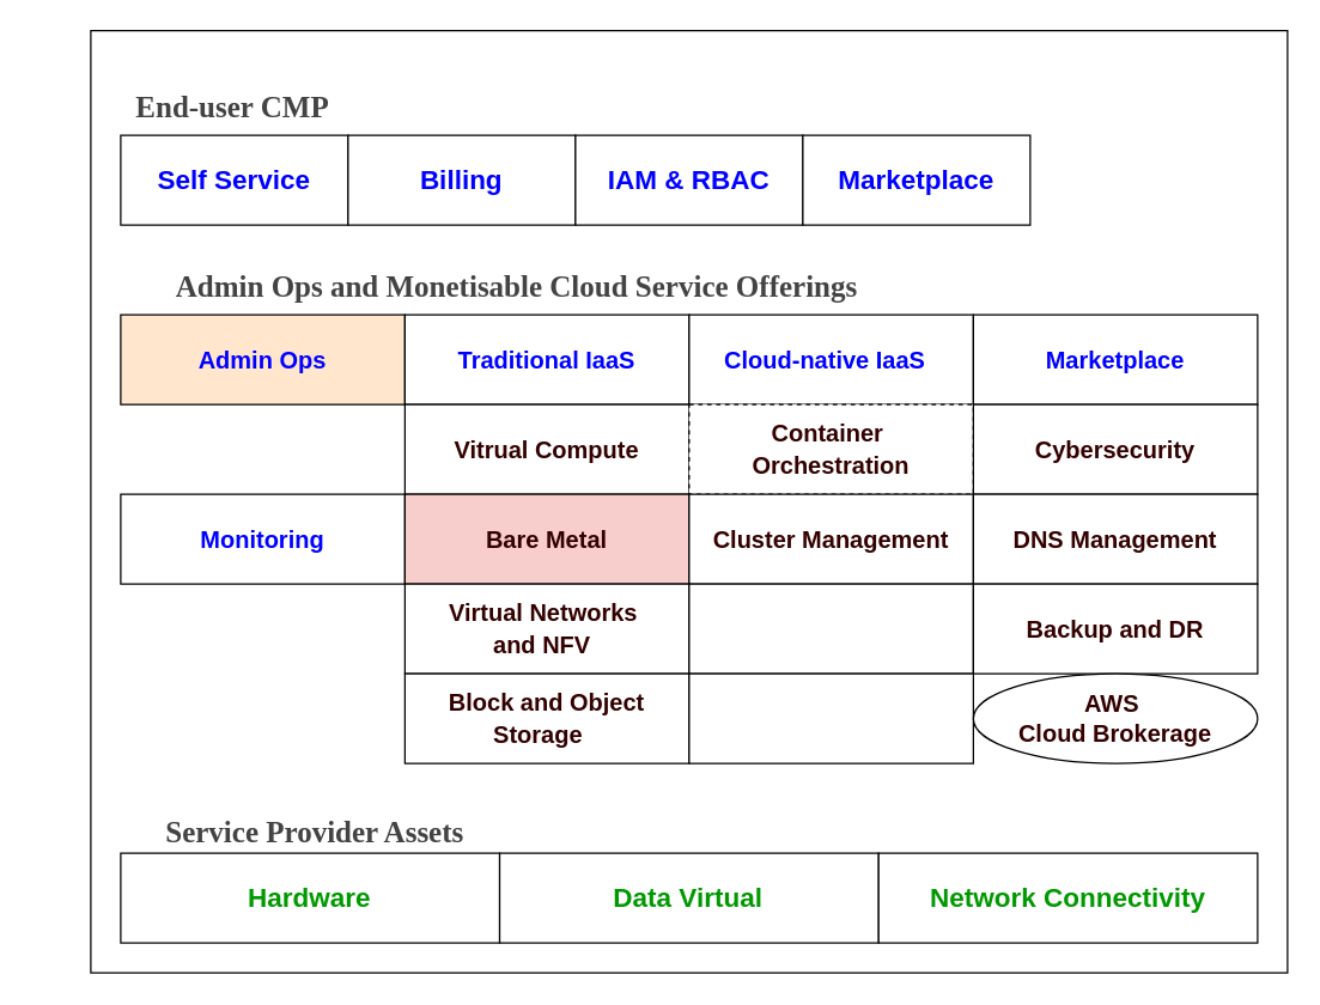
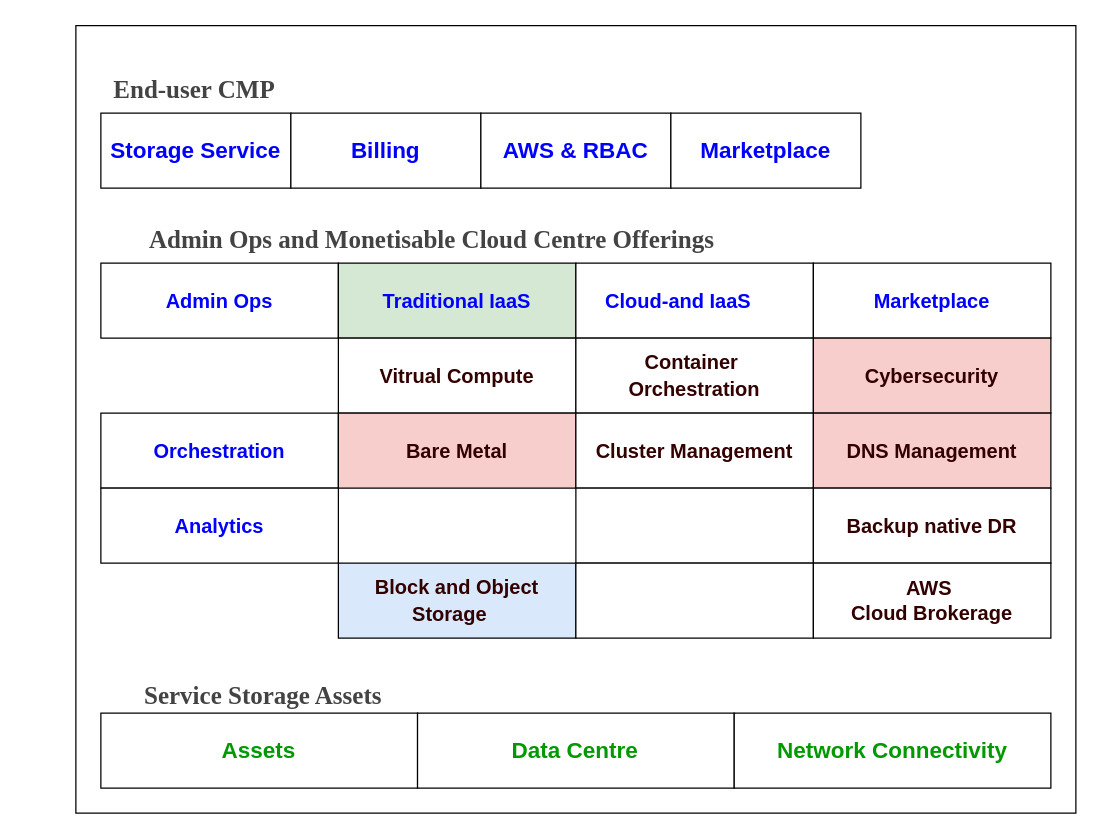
  <mxCell id="0" />
  <mxCell id="1" parent="0" />
  <mxCell id="2" value="" style="rounded=0;whiteSpace=wrap;html=1;" parent="1" vertex="1"><mxGeometry x="60" y="20" width="800" height="630" as="geometry" /></mxCell>
  <mxCell id="3" value="&lt;p style=&quot;box-sizing: border-box; margin-top: 0px; color: rgb(47, 57, 65); text-align: left; background-color: rgb(255, 255, 255); font-size: 20px;&quot;&gt;&lt;span style=&quot;box-sizing: border-box;&quot;&gt;&lt;span style=&quot;box-sizing: border-box; color: rgb(67, 67, 67);&quot;&gt;&lt;font face=&quot;Tahoma&quot; style=&quot;font-size: 20px;&quot;&gt;End-user CMP&lt;/font&gt;&lt;/span&gt;&lt;/span&gt;&lt;/p&gt;&lt;div style=&quot;box-sizing: border-box; color: rgb(47, 57, 65); font-family: &amp;quot;Lucida Grande&amp;quot;, &amp;quot;Lucida Sans&amp;quot;, &amp;quot;Lucida Sans Unicode&amp;quot;, sans-serif; font-size: 15px; text-align: left; background-color: rgb(255, 255, 255);&quot;&gt;&lt;/div&gt;" style="text;html=1;align=center;verticalAlign=middle;whiteSpace=wrap;rounded=0;fontStyle=1" parent="1" vertex="1"><mxGeometry y="70" width="270" height="20" as="geometry" x="20" /></mxCell>
- <mxCell id="4" value="&lt;p style=&quot;box-sizing: border-box; margin-top: 0px; text-align: left; background-color: rgb(255, 255, 255); font-size: 20px;&quot;&gt;&lt;font face=&quot;Tahoma&quot; style=&quot;font-size: 20px;&quot; color=&quot;#434343&quot;&gt;Admin Ops and Monetisable Cloud Service Offerings&lt;/font&gt;&lt;/p&gt;&lt;div style=&quot;box-sizing: border-box; color: rgb(47, 57, 65); font-family: &amp;quot;Lucida Grande&amp;quot;, &amp;quot;Lucida Sans&amp;quot;, &amp;quot;Lucida Sans Unicode&amp;quot;, sans-serif; font-size: 15px; text-align: left; background-color: rgb(255, 255, 255);&quot;&gt;&lt;/div&gt;" style="text;html=1;align=center;verticalAlign=middle;whiteSpace=wrap;rounded=0;fontStyle=1" parent="1" vertex="1"><mxGeometry x="30" y="190" width="630" height="20" as="geometry" /></mxCell>
+ <mxCell id="4" value="&lt;p style=&quot;box-sizing: border-box; margin-top: 0px; text-align: left; background-color: rgb(255, 255, 255); font-size: 20px;&quot;&gt;&lt;font face=&quot;Tahoma&quot; style=&quot;font-size: 20px;&quot; color=&quot;#434343&quot;&gt;Admin Ops and Monetisable Cloud Centre Offerings&lt;/font&gt;&lt;/p&gt;&lt;div style=&quot;box-sizing: border-box; color: rgb(47, 57, 65); font-family: &amp;quot;Lucida Grande&amp;quot;, &amp;quot;Lucida Sans&amp;quot;, &amp;quot;Lucida Sans Unicode&amp;quot;, sans-serif; font-size: 15px; text-align: left; background-color: rgb(255, 255, 255);&quot;&gt;&lt;/div&gt;" style="text;html=1;align=center;verticalAlign=middle;whiteSpace=wrap;rounded=0;fontStyle=1" parent="1" vertex="1"><mxGeometry x="30" y="190" width="630" height="20" as="geometry" /></mxCell>
  <mxCell id="5" value="" style="group;fontStyle=2" parent="1" vertex="1" connectable="0"><mxGeometry x="80" y="90" width="760" height="60" as="geometry" /></mxCell>
- <mxCell id="6" value="&lt;font color=&quot;#0000ff&quot; style=&quot;font-size: 18px;&quot;&gt;&lt;b&gt;Self Service&lt;/b&gt;&lt;/font&gt;" style="rounded=0;whiteSpace=wrap;html=1;fontStyle=0" parent="5" vertex="1"><mxGeometry width="152" height="60" as="geometry" /></mxCell>
+ <mxCell id="6" value="&lt;font color=&quot;#0000ff&quot; style=&quot;font-size: 18px;&quot;&gt;&lt;b&gt;Storage Service&lt;/b&gt;&lt;/font&gt;" style="rounded=0;whiteSpace=wrap;html=1;fontStyle=0" parent="5" vertex="1"><mxGeometry width="152" height="60" as="geometry" /></mxCell>
  <mxCell id="7" value="&lt;font style=&quot;font-size: 18px;&quot;&gt;Billing&lt;/font&gt;" style="rounded=0;whiteSpace=wrap;html=1;fontStyle=1;fontColor=#0000FF;fontSize=18;" parent="5" vertex="1"><mxGeometry x="152" width="152" height="60" as="geometry" /></mxCell>
- <mxCell id="8" value="&lt;font style=&quot;font-size: 18px;&quot;&gt;IAM &amp;amp; RBAC&lt;/font&gt;" style="rounded=0;whiteSpace=wrap;html=1;fontStyle=1;fontSize=18;fontColor=#0000FF;" parent="5" vertex="1"><mxGeometry x="304" width="152" height="60" as="geometry" /></mxCell>
+ <mxCell id="8" value="&lt;font style=&quot;font-size: 18px;&quot;&gt;AWS &amp;amp; RBAC&lt;/font&gt;" style="rounded=0;whiteSpace=wrap;html=1;fontStyle=1;fontSize=18;fontColor=#0000FF;" parent="5" vertex="1"><mxGeometry x="304" width="152" height="60" as="geometry" /></mxCell>
  <mxCell id="9" value="&lt;b&gt;&lt;span&gt;&lt;font color=&quot;#0000ff&quot; style=&quot;font-size: 18px;&quot;&gt;Marketplace&lt;/font&gt;&lt;/span&gt;&lt;/b&gt;" style="rounded=0;whiteSpace=wrap;html=1;fontStyle=0" parent="5" vertex="1"><mxGeometry x="456.0" width="152" height="60" as="geometry" /></mxCell>
  <mxCell id="10" value="" style="group;fontStyle=2" parent="1" vertex="1" connectable="0"><mxGeometry x="80" y="210" width="760" height="60" as="geometry" /></mxCell>
- <mxCell id="11" value="&lt;font size=&quot;1&quot; style=&quot;&quot; color=&quot;#0000ff&quot;&gt;&lt;b style=&quot;font-style: normal; font-size: 16px;&quot;&gt;Admin Ops&lt;/b&gt;&lt;/font&gt;" style="rounded=0;whiteSpace=wrap;html=1;fontStyle=2;fillColor=#ffe6cc;" parent="10" vertex="1"><mxGeometry width="190" height="60" as="geometry" /></mxCell>
- <mxCell id="12" value="&lt;font style=&quot;font-size: 16px;&quot;&gt;Traditional IaaS&lt;/font&gt;" style="rounded=0;whiteSpace=wrap;html=1;fontStyle=1;fontColor=#0000FF;fontSize=18;" parent="10" vertex="1"><mxGeometry x="190" width="190" height="60" as="geometry" /></mxCell>
- <mxCell id="13" value="&lt;font style=&quot;font-size: 16px;&quot;&gt;Cloud-native IaaS&lt;span style=&quot;white-space:pre&quot;&gt;&#09;&lt;/span&gt;&lt;/font&gt;" style="rounded=0;whiteSpace=wrap;html=1;fontStyle=1;fontSize=18;fontColor=#0000FF;" parent="10" vertex="1"><mxGeometry x="380" width="190" height="60" as="geometry" /></mxCell>
+ <mxCell id="11" value="&lt;font size=&quot;1&quot; style=&quot;&quot; color=&quot;#0000ff&quot;&gt;&lt;b style=&quot;font-style: normal; font-size: 16px;&quot;&gt;Admin Ops&lt;/b&gt;&lt;/font&gt;" style="rounded=0;whiteSpace=wrap;html=1;fontStyle=2" parent="10" vertex="1"><mxGeometry width="190" height="60" as="geometry" /></mxCell>
+ <mxCell id="12" value="&lt;font style=&quot;font-size: 16px;&quot;&gt;Traditional IaaS&lt;/font&gt;" style="rounded=0;whiteSpace=wrap;html=1;fontStyle=1;fontColor=#0000FF;fontSize=18;fillColor=#d5e8d4;" parent="10" vertex="1"><mxGeometry x="190" width="190" height="60" as="geometry" /></mxCell>
+ <mxCell id="13" value="&lt;font style=&quot;font-size: 16px;&quot;&gt;Cloud-and IaaS&lt;span style=&quot;white-space:pre&quot;&gt;&#09;&lt;/span&gt;&lt;/font&gt;" style="rounded=0;whiteSpace=wrap;html=1;fontStyle=1;fontSize=18;fontColor=#0000FF;" parent="10" vertex="1"><mxGeometry x="380" width="190" height="60" as="geometry" /></mxCell>
  <mxCell id="14" value="&lt;font size=&quot;1&quot; color=&quot;#0000ff&quot;&gt;&lt;b style=&quot;&quot;&gt;&lt;span style=&quot;font-style: normal; font-size: 16px;&quot;&gt;Marketplace&lt;/span&gt;&lt;/b&gt;&lt;/font&gt;" style="rounded=0;whiteSpace=wrap;html=1;fontStyle=2" parent="10" vertex="1"><mxGeometry x="570" width="190" height="60" as="geometry" /></mxCell>
  <mxCell id="15" value="" style="group;fontStyle=0" parent="1" vertex="1" connectable="0"><mxGeometry x="80" y="270" width="760" height="60" as="geometry" /></mxCell>
  <mxCell id="16" value="&lt;font color=&quot;#330000&quot; style=&quot;font-size: 16px; font-style: normal;&quot;&gt;Vitrual Compute&lt;/font&gt;" style="rounded=0;whiteSpace=wrap;html=1;fontStyle=3;fontColor=#0000FF;fontSize=18;" parent="15" vertex="1"><mxGeometry x="190" width="190" height="60" as="geometry" /></mxCell>
- <mxCell id="17" value="&lt;font color=&quot;#330000&quot; style=&quot;font-size: 16px; font-style: normal;&quot;&gt;Container&amp;nbsp;&lt;/font&gt;&lt;div&gt;&lt;font color=&quot;#330000&quot; style=&quot;font-size: 16px; font-style: normal;&quot;&gt;Orchestration&lt;/font&gt;&lt;/div&gt;" style="rounded=0;whiteSpace=wrap;html=1;fontStyle=3;fontSize=18;fontColor=#0000FF;dashed=1;" parent="15" vertex="1"><mxGeometry x="380" width="190" height="60" as="geometry" /></mxCell>
- <mxCell id="18" value="&lt;b style=&quot;&quot;&gt;&lt;font style=&quot;font-size: 16px;&quot; color=&quot;#330000&quot;&gt;Cybersecurity&lt;/font&gt;&lt;/b&gt;" style="rounded=0;whiteSpace=wrap;html=1;" parent="15" vertex="1"><mxGeometry x="570" width="190" height="60" as="geometry" /></mxCell>
+ <mxCell id="17" value="&lt;font color=&quot;#330000&quot; style=&quot;font-size: 16px; font-style: normal;&quot;&gt;Container&amp;nbsp;&lt;/font&gt;&lt;div&gt;&lt;font color=&quot;#330000&quot; style=&quot;font-size: 16px; font-style: normal;&quot;&gt;Orchestration&lt;/font&gt;&lt;/div&gt;" style="rounded=0;whiteSpace=wrap;html=1;fontStyle=3;fontSize=18;fontColor=#0000FF;" parent="15" vertex="1"><mxGeometry x="380" width="190" height="60" as="geometry" /></mxCell>
+ <mxCell id="18" value="&lt;b style=&quot;&quot;&gt;&lt;font style=&quot;font-size: 16px;&quot; color=&quot;#330000&quot;&gt;Cybersecurity&lt;/font&gt;&lt;/b&gt;" style="rounded=0;whiteSpace=wrap;html=1;fillColor=#f8cecc;" parent="15" vertex="1"><mxGeometry x="570" width="190" height="60" as="geometry" /></mxCell>
  <mxCell id="19" value="" style="group;fontStyle=2" parent="1" vertex="1" connectable="0"><mxGeometry x="80" y="330" width="760" height="60" as="geometry" /></mxCell>
- <mxCell id="20" value="&lt;font size=&quot;1&quot; color=&quot;#0000ff&quot; style=&quot;&quot;&gt;&lt;b style=&quot;font-size: 16px;&quot;&gt;Monitoring&lt;/b&gt;&lt;/font&gt;" style="rounded=0;whiteSpace=wrap;html=1;fontStyle=0" parent="19" vertex="1"><mxGeometry width="190" height="60" as="geometry" /></mxCell>
+ <mxCell id="20" value="&lt;font size=&quot;1&quot; color=&quot;#0000ff&quot; style=&quot;&quot;&gt;&lt;b style=&quot;font-size: 16px;&quot;&gt;Orchestration&lt;/b&gt;&lt;/font&gt;" style="rounded=0;whiteSpace=wrap;html=1;fontStyle=0" parent="19" vertex="1"><mxGeometry width="190" height="60" as="geometry" /></mxCell>
  <mxCell id="21" value="&lt;font style=&quot;font-size: 16px;&quot; color=&quot;#330000&quot;&gt;Bare Metal&lt;/font&gt;" style="rounded=0;whiteSpace=wrap;html=1;fontStyle=1;fontColor=#0000FF;fontSize=18;fillColor=#f8cecc;" parent="19" vertex="1"><mxGeometry x="190" width="190" height="60" as="geometry" /></mxCell>
  <mxCell id="22" value="&lt;font style=&quot;font-style: normal; font-size: 16px;&quot; color=&quot;#330000&quot;&gt;Cluster Management&lt;/font&gt;" style="rounded=0;whiteSpace=wrap;html=1;fontStyle=3;fontSize=18;fontColor=#0000FF;" parent="19" vertex="1"><mxGeometry x="380" width="190" height="60" as="geometry" /></mxCell>
- <mxCell id="23" value="&lt;div&gt;&lt;b style=&quot;&quot;&gt;&lt;font style=&quot;font-size: 16px;&quot; color=&quot;#330000&quot;&gt;DNS Management&lt;/font&gt;&lt;/b&gt;&lt;/div&gt;" style="rounded=0;whiteSpace=wrap;html=1;" parent="19" vertex="1"><mxGeometry x="570" width="190" height="60" as="geometry" /></mxCell>
+ <mxCell id="23" value="&lt;div&gt;&lt;b style=&quot;&quot;&gt;&lt;font style=&quot;font-size: 16px;&quot; color=&quot;#330000&quot;&gt;DNS Management&lt;/font&gt;&lt;/b&gt;&lt;/div&gt;" style="rounded=0;whiteSpace=wrap;html=1;fillColor=#f8cecc;" parent="19" vertex="1"><mxGeometry x="570" width="190" height="60" as="geometry" /></mxCell>
  <mxCell id="24" value="" style="group;fontStyle=0" parent="1" vertex="1" connectable="0"><mxGeometry x="80" y="390" width="760" height="60" as="geometry" /></mxCell>
- <mxCell id="26" value="&lt;font style=&quot;font-style: normal; font-size: 16px;&quot; color=&quot;#330000&quot;&gt;Virtual Networks&amp;nbsp;&lt;/font&gt;&lt;div&gt;&lt;font style=&quot;font-style: normal; font-size: 16px;&quot; color=&quot;#330000&quot;&gt;and NFV&lt;span style=&quot;white-space:pre&quot;&gt;&#09;&lt;/span&gt;&lt;/font&gt;&lt;/div&gt;" style="rounded=0;whiteSpace=wrap;html=1;fontStyle=3;fontColor=#0000FF;fontSize=18;" parent="24" vertex="1"><mxGeometry x="190" width="190" height="60" as="geometry" /></mxCell>
+ <mxCell id="25" value="&lt;font size=&quot;1&quot; style=&quot;&quot; color=&quot;#0000ff&quot;&gt;&lt;b style=&quot;font-size: 16px; font-style: normal;&quot;&gt;Analytics&lt;/b&gt;&lt;/font&gt;" style="rounded=0;whiteSpace=wrap;html=1;fontStyle=2" parent="24" vertex="1"><mxGeometry width="190" height="60" as="geometry" /></mxCell>
  <mxCell id="27" value="" style="rounded=0;whiteSpace=wrap;html=1;fontStyle=3;fontSize=18;fontColor=#0000FF;" parent="24" vertex="1"><mxGeometry x="380" width="190" height="60" as="geometry" /></mxCell>
- <mxCell id="28" value="&lt;b style=&quot;&quot;&gt;&lt;font style=&quot;font-size: 16px;&quot; color=&quot;#330000&quot;&gt;Backup and DR&lt;/font&gt;&lt;/b&gt;" style="rounded=0;whiteSpace=wrap;html=1;" parent="24" vertex="1"><mxGeometry x="570" width="190" height="60" as="geometry" /></mxCell>
+ <mxCell id="28" value="&lt;b style=&quot;&quot;&gt;&lt;font style=&quot;font-size: 16px;&quot; color=&quot;#330000&quot;&gt;Backup native DR&lt;/font&gt;&lt;/b&gt;" style="rounded=0;whiteSpace=wrap;html=1;" parent="24" vertex="1"><mxGeometry x="570" width="190" height="60" as="geometry" /></mxCell>
  <mxCell id="29" value="" style="group;fontStyle=0" parent="1" vertex="1" connectable="0"><mxGeometry x="80" y="450" width="760" height="60" as="geometry" /></mxCell>
- <mxCell id="30" value="&lt;font style=&quot;font-style: normal; font-size: 16px;&quot; color=&quot;#330000&quot;&gt;Block and Object Storage&lt;span style=&quot;white-space:pre&quot;&gt;&#09;&lt;/span&gt;&lt;/font&gt;" style="rounded=0;whiteSpace=wrap;html=1;fontStyle=3;fontColor=#0000FF;fontSize=18;" parent="29" vertex="1"><mxGeometry x="190" width="190" height="60" as="geometry" /></mxCell>
+ <mxCell id="30" value="&lt;font style=&quot;font-style: normal; font-size: 16px;&quot; color=&quot;#330000&quot;&gt;Block and Object Storage&lt;span style=&quot;white-space:pre&quot;&gt;&#09;&lt;/span&gt;&lt;/font&gt;" style="rounded=0;whiteSpace=wrap;html=1;fontStyle=3;fontColor=#0000FF;fontSize=18;fillColor=#dae8fc;" parent="29" vertex="1"><mxGeometry x="190" width="190" height="60" as="geometry" /></mxCell>
  <mxCell id="31" value="" style="rounded=0;whiteSpace=wrap;html=1;fontStyle=3;fontSize=18;fontColor=#0000FF;" parent="29" vertex="1"><mxGeometry x="380" width="190" height="60" as="geometry" /></mxCell>
- <mxCell id="32" value="&lt;div&gt;&lt;b style=&quot;&quot;&gt;&lt;font style=&quot;font-size: 16px;&quot; color=&quot;#330000&quot;&gt;AWS&amp;nbsp;&lt;/font&gt;&lt;/b&gt;&lt;/div&gt;&lt;div&gt;&lt;b style=&quot;&quot;&gt;&lt;font style=&quot;font-size: 16px;&quot; color=&quot;#330000&quot;&gt;Cloud Brokerage&lt;/font&gt;&lt;/b&gt;&lt;/div&gt;" style="ellipse;whiteSpace=wrap;html=1;" parent="29" vertex="1"><mxGeometry x="570" width="190" height="60" as="geometry" /></mxCell>
+ <mxCell id="32" value="&lt;div&gt;&lt;b style=&quot;&quot;&gt;&lt;font style=&quot;font-size: 16px;&quot; color=&quot;#330000&quot;&gt;AWS&amp;nbsp;&lt;/font&gt;&lt;/b&gt;&lt;/div&gt;&lt;div&gt;&lt;b style=&quot;&quot;&gt;&lt;font style=&quot;font-size: 16px;&quot; color=&quot;#330000&quot;&gt;Cloud Brokerage&lt;/font&gt;&lt;/b&gt;&lt;/div&gt;" style="rounded=0;whiteSpace=wrap;html=1;" parent="29" vertex="1"><mxGeometry x="570" width="190" height="60" as="geometry" /></mxCell>
  <mxCell id="33" value="" style="group" parent="1" vertex="1" connectable="0"><mxGeometry x="80" y="570" width="760" height="60" as="geometry" /></mxCell>
- <mxCell id="34" value="&lt;font color=&quot;#009900&quot; style=&quot;font-size: 18px;&quot;&gt;&lt;b style=&quot;font-style: normal;&quot;&gt;Hardware&lt;/b&gt;&lt;/font&gt;" style="rounded=0;whiteSpace=wrap;html=1;fontStyle=2" parent="33" vertex="1"><mxGeometry width="253.333" height="60" as="geometry" /></mxCell>
- <mxCell id="35" value="&lt;font style=&quot;font-style: normal;&quot; color=&quot;#009900&quot;&gt;Data Virtual&lt;/font&gt;" style="rounded=0;whiteSpace=wrap;html=1;fontStyle=3;fontColor=#0000FF;fontSize=18;" parent="33" vertex="1"><mxGeometry x="253.333" width="253.333" height="60" as="geometry" /></mxCell>
+ <mxCell id="34" value="&lt;font color=&quot;#009900&quot; style=&quot;font-size: 18px;&quot;&gt;&lt;b style=&quot;font-style: normal;&quot;&gt;Assets&lt;/b&gt;&lt;/font&gt;" style="rounded=0;whiteSpace=wrap;html=1;fontStyle=2" parent="33" vertex="1"><mxGeometry width="253.333" height="60" as="geometry" /></mxCell>
+ <mxCell id="35" value="&lt;font style=&quot;font-style: normal;&quot; color=&quot;#009900&quot;&gt;Data Centre&lt;/font&gt;" style="rounded=0;whiteSpace=wrap;html=1;fontStyle=3;fontColor=#0000FF;fontSize=18;" parent="33" vertex="1"><mxGeometry x="253.333" width="253.333" height="60" as="geometry" /></mxCell>
  <mxCell id="36" value="&lt;font style=&quot;font-style: normal;&quot; color=&quot;#009900&quot;&gt;Network Connectivity&lt;/font&gt;" style="rounded=0;whiteSpace=wrap;html=1;fontStyle=3;fontSize=18;fontColor=#0000FF;" parent="33" vertex="1"><mxGeometry x="506.667" width="253.333" height="60" as="geometry" /></mxCell>
- <mxCell id="37" value="&lt;p style=&quot;box-sizing: border-box; margin-top: 0px; text-align: left; background-color: rgb(255, 255, 255);&quot;&gt;&lt;font face=&quot;Tahoma&quot; size=&quot;1&quot; color=&quot;#434343&quot;&gt;&lt;span style=&quot;font-size: 20px;&quot;&gt;Service Provider Assets&lt;/span&gt;&lt;/font&gt;&lt;/p&gt;&lt;div style=&quot;box-sizing: border-box; color: rgb(47, 57, 65); font-family: &amp;quot;Lucida Grande&amp;quot;, &amp;quot;Lucida Sans&amp;quot;, &amp;quot;Lucida Sans Unicode&amp;quot;, sans-serif; font-size: 15px; text-align: left; background-color: rgb(255, 255, 255);&quot;&gt;&lt;/div&gt;" style="text;html=1;align=center;verticalAlign=middle;whiteSpace=wrap;rounded=0;fontStyle=1" parent="1" vertex="1"><mxGeometry x="80" y="546" width="260" height="30" as="geometry" /></mxCell>
+ <mxCell id="37" value="&lt;p style=&quot;box-sizing: border-box; margin-top: 0px; text-align: left; background-color: rgb(255, 255, 255);&quot;&gt;&lt;font face=&quot;Tahoma&quot; size=&quot;1&quot; color=&quot;#434343&quot;&gt;&lt;span style=&quot;font-size: 20px;&quot;&gt;Service Storage Assets&lt;/span&gt;&lt;/font&gt;&lt;/p&gt;&lt;div style=&quot;box-sizing: border-box; color: rgb(47, 57, 65); font-family: &amp;quot;Lucida Grande&amp;quot;, &amp;quot;Lucida Sans&amp;quot;, &amp;quot;Lucida Sans Unicode&amp;quot;, sans-serif; font-size: 15px; text-align: left; background-color: rgb(255, 255, 255);&quot;&gt;&lt;/div&gt;" style="text;html=1;align=center;verticalAlign=middle;whiteSpace=wrap;rounded=0;fontStyle=1" parent="1" vertex="1"><mxGeometry x="80" y="546" width="260" height="30" as="geometry" /></mxCell>
